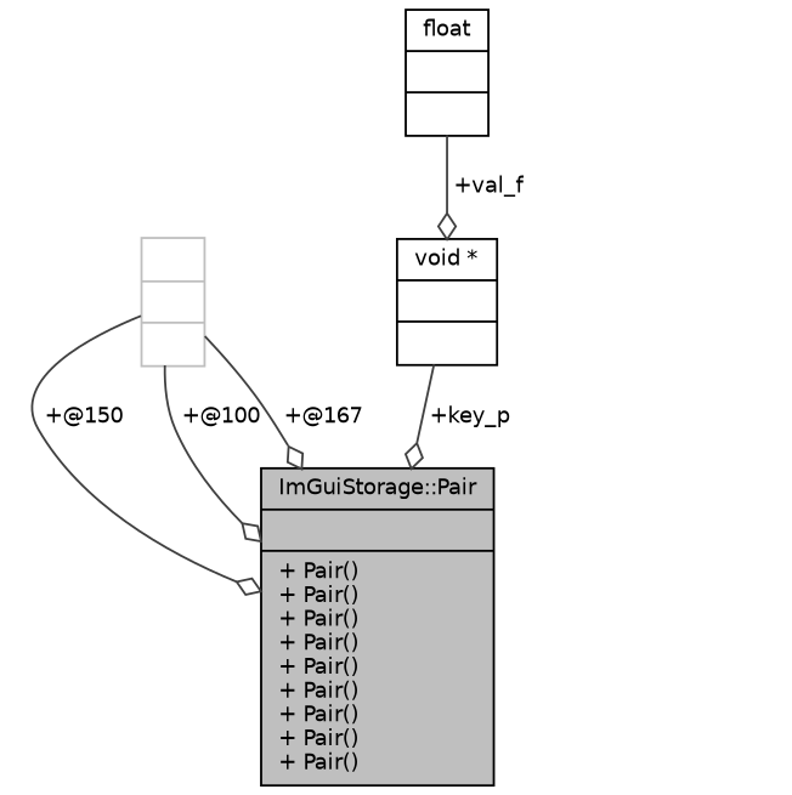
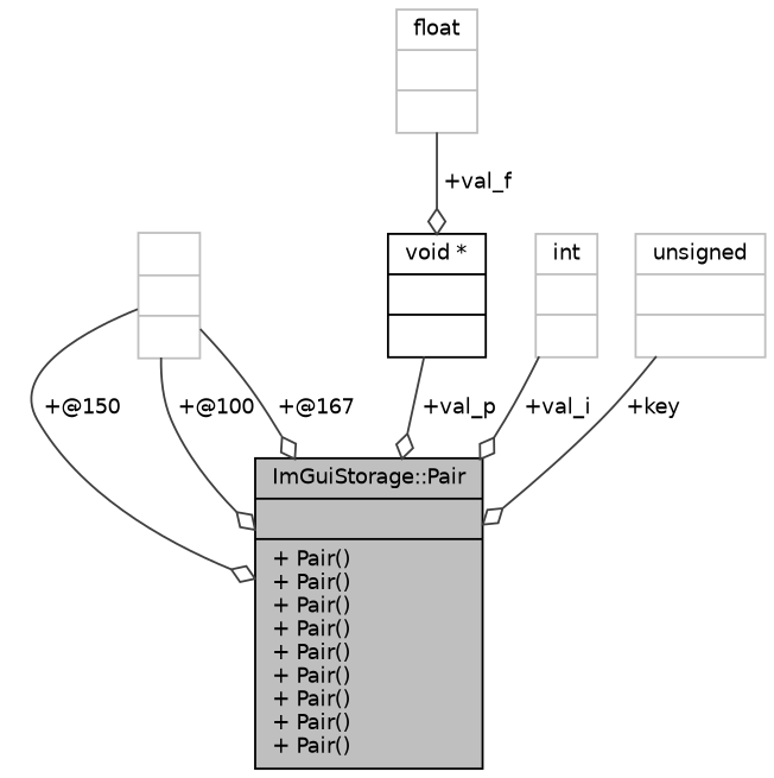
  digraph {
    node [color=black fontname=Helvetica fontsize=10 shape=record]
    edge [arrowhead=odiamond color=grey25 fontname=Helvetica fontsize=10 labelfontname=Helvetica labelfontsize=10 style=solid]
    n1 [fillcolor=grey75 fontcolor=black height=0.2 label="{ImGuiStorage::Pair\n||+ Pair()\l+ Pair()\l+ Pair()\l+ Pair()\l+ Pair()\l+ Pair()\l+ Pair()\l+ Pair()\l+ Pair()\l}" style=filled width=0.4]
    n2 [color=grey75 height=0.2 label="{\n||}" width=0.4]
-   n3 [height=0.2 label="{float\n||}" width=0.4]
+   n3 [color=grey75 height=0.2 label="{float\n||}" width=0.4]
    n4 [height=0.2 label="{void *\n||}" width=0.4]
+   n5 [color=grey75 height=0.2 label="{int\n||}" width=0.4]
+   n6 [color=grey75 height=0.2 label="{unsigned\n||}" width=0.4]
    n2 -> n1 [label=" +@150"]
    n2 -> n1 [label=" +@100"]
    n2 -> n1 [label=" +@167"]
    n3 -> n4 [label=" +val_f"]
-   n4 -> n1 [label=" +key_p"]
+   n4 -> n1 [label=" +val_p"]
+   n5 -> n1 [label=" +val_i"]
+   n6 -> n1 [label=" +key"]
  }
